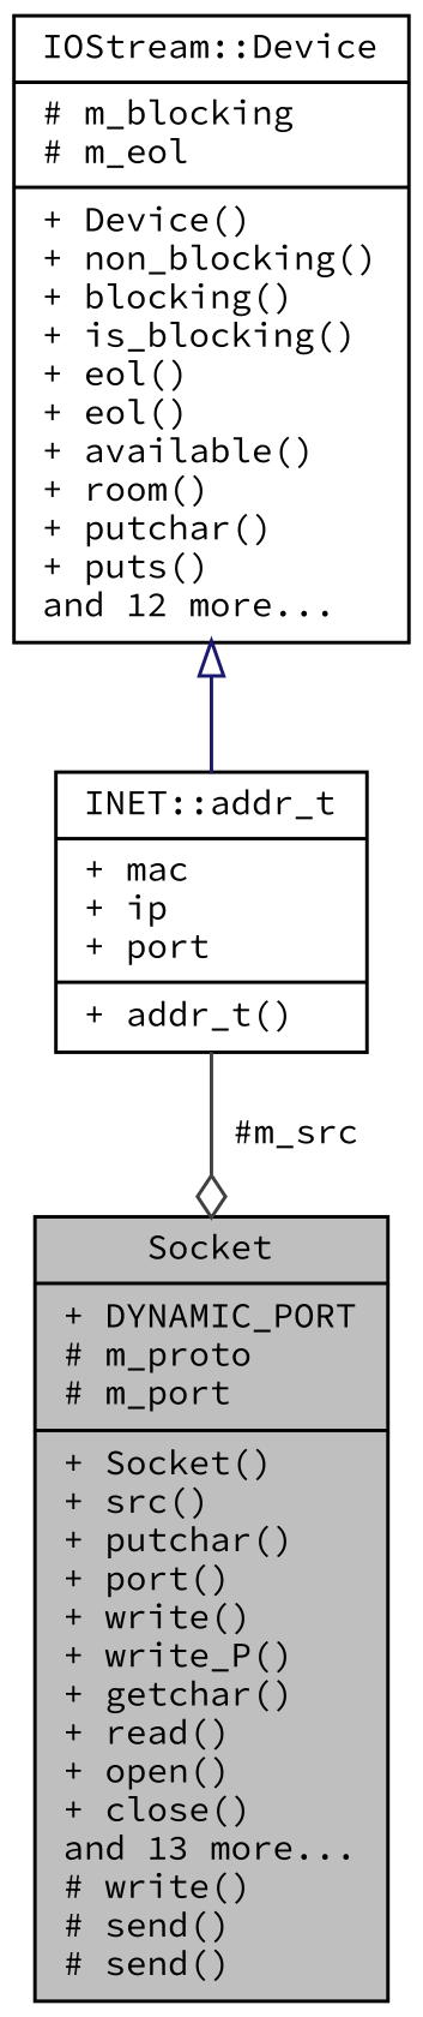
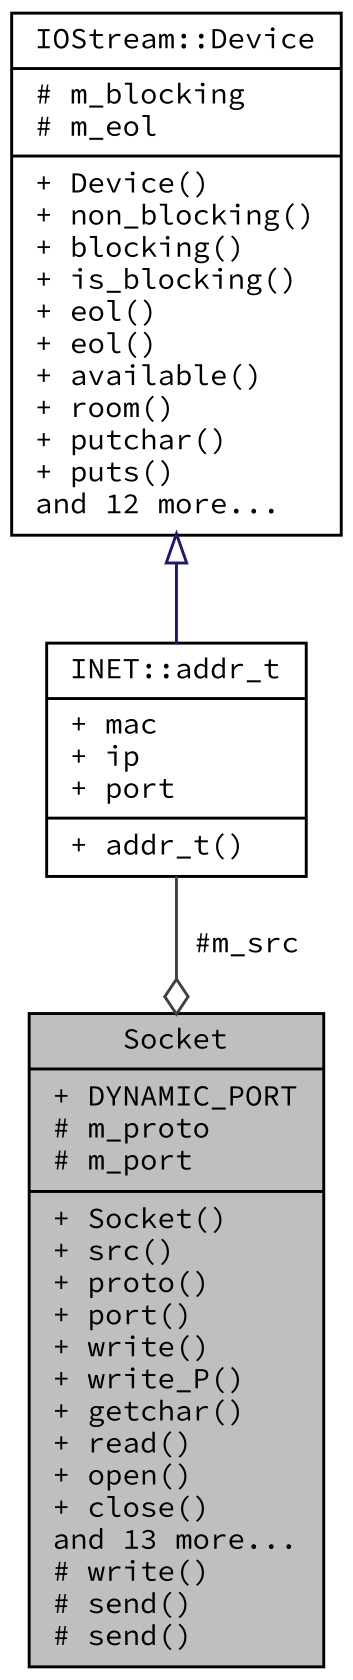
  digraph {
    fontname="Source Code Pro"
    node [color=black fillcolor=white fontname="Source Code Pro" fontsize=10 shape=record style=filled]
    edge [fontname="Source Code Pro" fontsize=10 labelfontname=Helvetica labelfontsize=10 style=solid]
-   n1 [fillcolor=grey75 fontcolor=black height=0.2 label="{Socket\n|+ DYNAMIC_PORT\l# m_proto\l# m_port\l|+ Socket()\l+ src()\l+ putchar()\l+ port()\l+ write()\l+ write_P()\l+ getchar()\l+ read()\l+ open()\l+ close()\land 13 more...\l# write()\l# send()\l# send()\l}" width=0.4]
+   n1 [fillcolor=grey75 fontcolor=black height=0.2 label="{Socket\n|+ DYNAMIC_PORT\l# m_proto\l# m_port\l|+ Socket()\l+ src()\l+ proto()\l+ port()\l+ write()\l+ write_P()\l+ getchar()\l+ read()\l+ open()\l+ close()\land 13 more...\l# write()\l# send()\l# send()\l}" width=0.4]
    n2 [height=0.2 label="{IOStream::Device\n|# m_blocking\l# m_eol\l|+ Device()\l+ non_blocking()\l+ blocking()\l+ is_blocking()\l+ eol()\l+ eol()\l+ available()\l+ room()\l+ putchar()\l+ puts()\land 12 more...\l}" width=0.4]
    n3 [height=0.2 label="{INET::addr_t\n|+ mac\l+ ip\l+ port\l|+ addr_t()\l}" width=0.4]
    n2 -> n3 [arrowtail=onormal color=midnightblue dir=back]
    n3 -> n1 [arrowhead=odiamond color=grey25 label=" #m_src"]
  }
